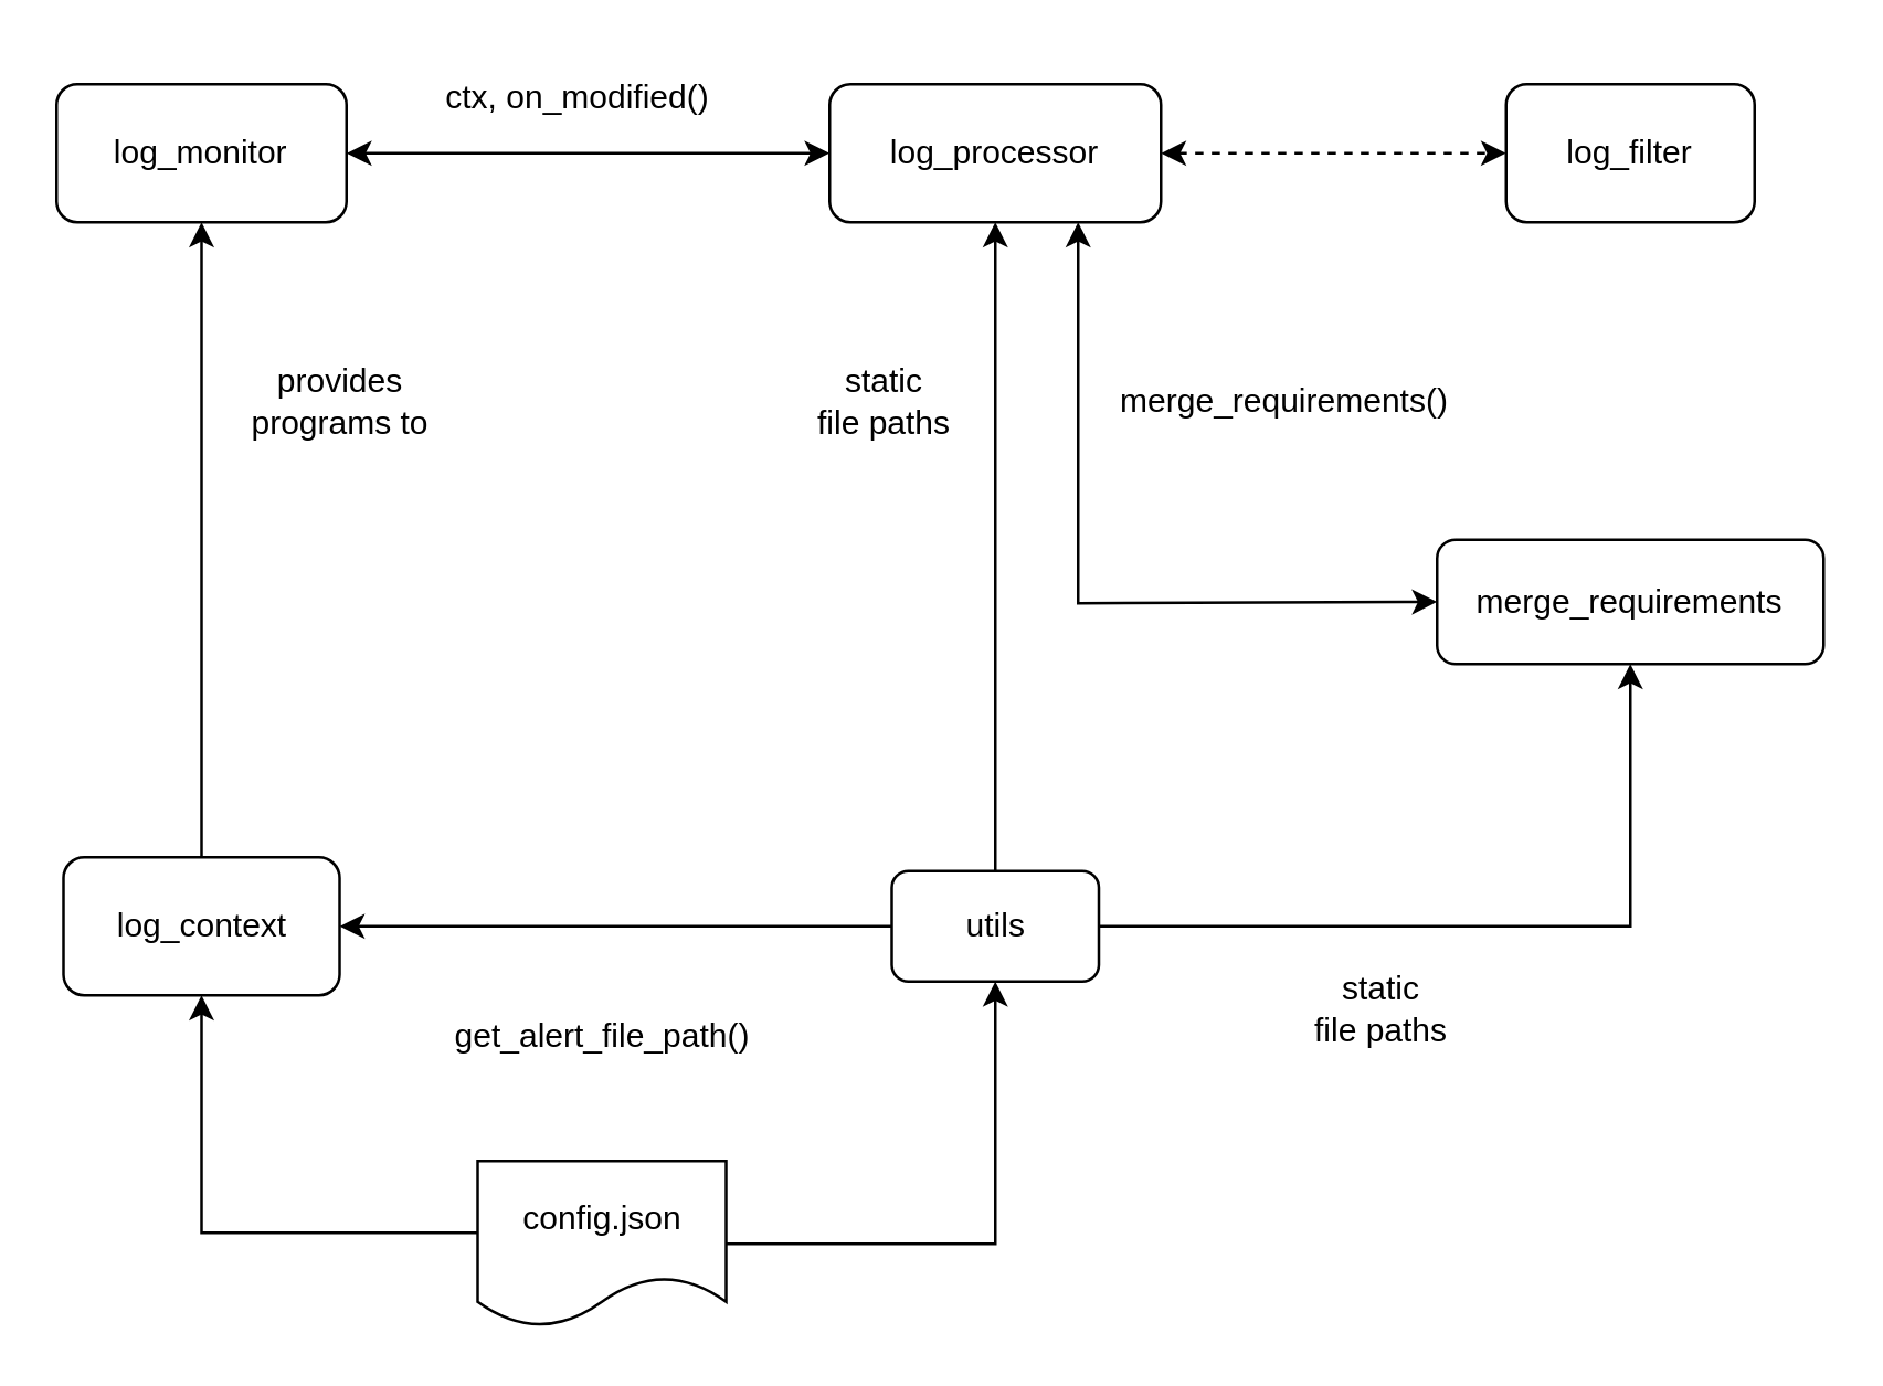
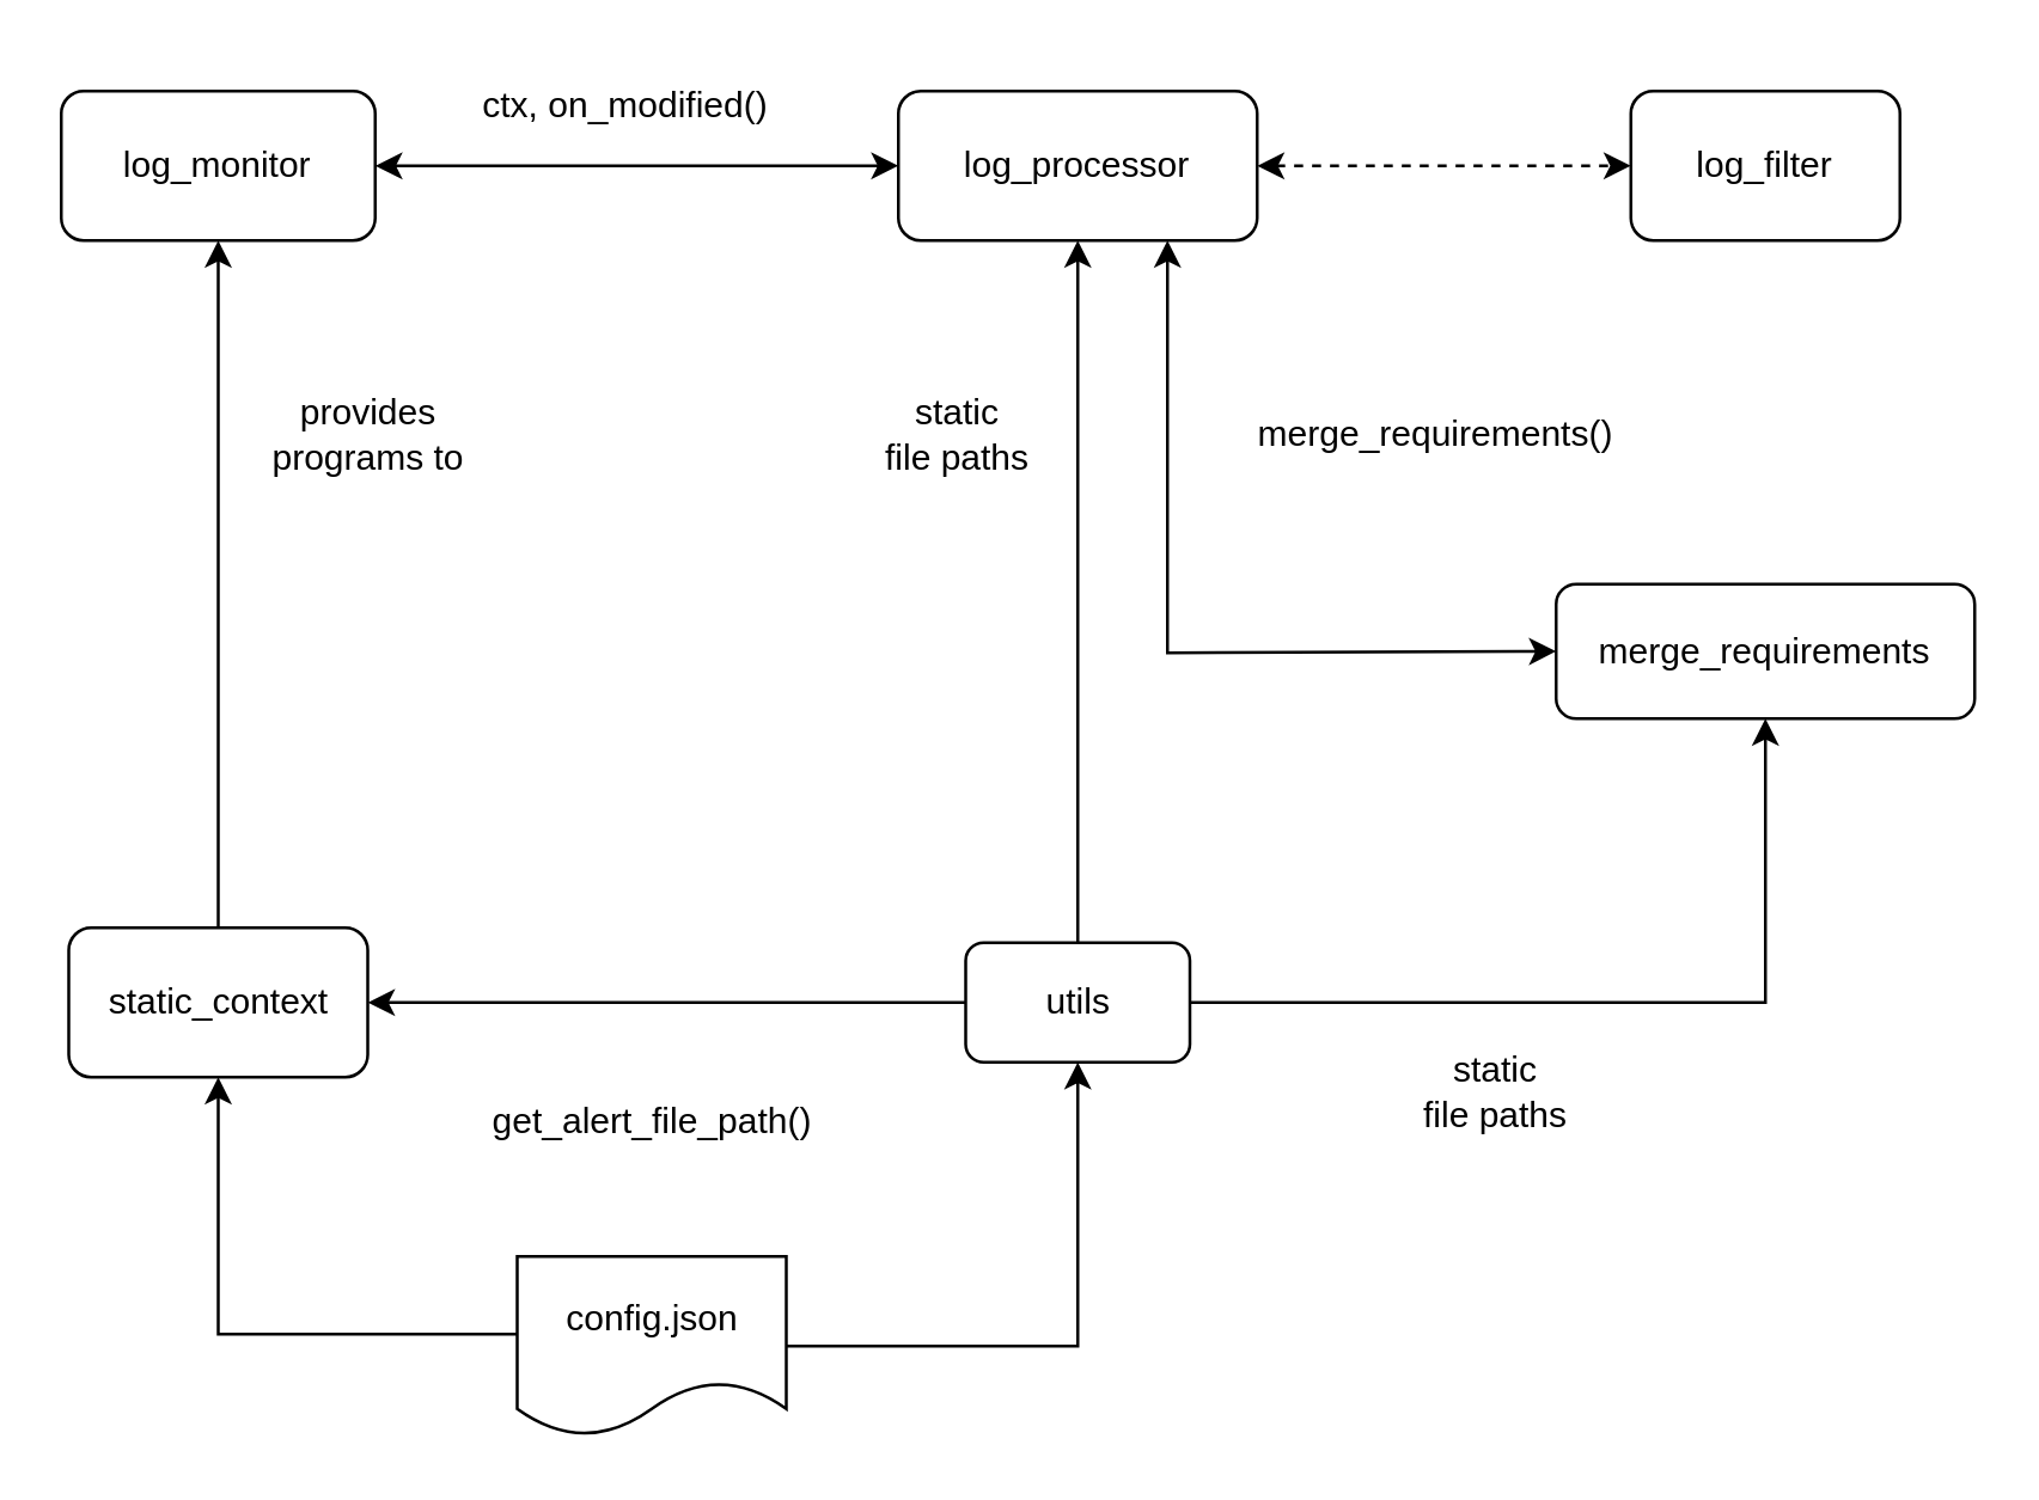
  <mxCell id="0" />
  <mxCell id="1" parent="0" />
  <mxCell id="2" style="edgeStyle=orthogonalEdgeStyle;rounded=0;orthogonalLoop=1;jettySize=auto;html=1;exitX=0.5;exitY=0;exitDx=0;exitDy=0;" parent="1" source="3" target="9" edge="1"><mxGeometry relative="1" as="geometry" /></mxCell>
- <mxCell id="3" value="log_context" style="rounded=1;whiteSpace=wrap;html=1;" parent="1" vertex="1"><mxGeometry x="22.5" y="310" width="100" height="50" as="geometry" /></mxCell>
+ <mxCell id="3" value="static_context" style="rounded=1;whiteSpace=wrap;html=1;" parent="1" vertex="1"><mxGeometry x="22.5" y="310" width="100" height="50" as="geometry" /></mxCell>
  <mxCell id="4" value="log_filter" style="rounded=1;whiteSpace=wrap;html=1;" parent="1" vertex="1"><mxGeometry x="545" y="30" width="90" height="50" as="geometry" /></mxCell>
  <mxCell id="5" style="edgeStyle=orthogonalEdgeStyle;rounded=0;orthogonalLoop=1;jettySize=auto;html=1;exitX=0;exitY=0.5;exitDx=0;exitDy=0;" parent="1" source="8" target="3" edge="1"><mxGeometry relative="1" as="geometry" /></mxCell>
  <mxCell id="6" style="edgeStyle=orthogonalEdgeStyle;rounded=0;orthogonalLoop=1;jettySize=auto;html=1;exitX=1;exitY=0.5;exitDx=0;exitDy=0;entryX=0.5;entryY=1;entryDx=0;entryDy=0;" parent="1" source="8" target="10" edge="1"><mxGeometry relative="1" as="geometry" /></mxCell>
  <mxCell id="7" style="edgeStyle=orthogonalEdgeStyle;rounded=0;orthogonalLoop=1;jettySize=auto;html=1;exitX=0.5;exitY=0;exitDx=0;exitDy=0;entryX=0.5;entryY=1;entryDx=0;entryDy=0;" parent="1" source="8" target="11" edge="1"><mxGeometry relative="1" as="geometry" /></mxCell>
  <mxCell id="8" value="utils&lt;br&gt;" style="rounded=1;whiteSpace=wrap;html=1;" parent="1" vertex="1"><mxGeometry x="322.5" y="315" width="75" height="40" as="geometry" /></mxCell>
  <mxCell id="9" value="log_monitor" style="rounded=1;whiteSpace=wrap;html=1;" parent="1" vertex="1"><mxGeometry x="20" y="30" width="105" height="50" as="geometry" /></mxCell>
  <mxCell id="10" value="merge_requirements" style="rounded=1;whiteSpace=wrap;html=1;" parent="1" vertex="1"><mxGeometry x="520" y="195" width="140" height="45" as="geometry" /></mxCell>
  <mxCell id="11" value="log_processor" style="rounded=1;whiteSpace=wrap;html=1;" parent="1" vertex="1"><mxGeometry x="300" y="30" width="120" height="50" as="geometry" /></mxCell>
  <mxCell id="12" style="edgeStyle=orthogonalEdgeStyle;rounded=0;orthogonalLoop=1;jettySize=auto;html=1;exitX=-0.001;exitY=0.434;exitDx=0;exitDy=0;entryX=0.5;entryY=1;entryDx=0;entryDy=0;exitPerimeter=0;" parent="1" source="21" target="3" edge="1"><mxGeometry relative="1" as="geometry"><mxPoint x="170" y="495" as="sourcePoint" /></mxGeometry></mxCell>
  <mxCell id="13" value="" style="endArrow=classic;startArrow=classic;html=1;rounded=0;entryX=0.75;entryY=1;entryDx=0;entryDy=0;exitX=0;exitY=0.5;exitDx=0;exitDy=0;" parent="1" source="10" target="11" edge="1"><mxGeometry width="50" height="50" relative="1" as="geometry"><mxPoint x="310" y="330" as="sourcePoint" /><mxPoint x="360" y="280" as="targetPoint" /><Array as="points"><mxPoint x="390" y="218" /></Array></mxGeometry></mxCell>
  <mxCell id="14" value="" style="endArrow=classic;startArrow=classic;html=1;rounded=0;entryX=1;entryY=0.5;entryDx=0;entryDy=0;exitX=0;exitY=0.5;exitDx=0;exitDy=0;" parent="1" source="11" target="9" edge="1"><mxGeometry width="50" height="50" relative="1" as="geometry"><mxPoint x="310" y="360" as="sourcePoint" /><mxPoint x="360" y="310" as="targetPoint" /></mxGeometry></mxCell>
  <mxCell id="15" value="" style="endArrow=classic;startArrow=classic;html=1;rounded=0;exitX=1;exitY=0.5;exitDx=0;exitDy=0;entryX=0;entryY=0.5;entryDx=0;entryDy=0;dashed=1;" parent="1" source="11" target="4" edge="1"><mxGeometry width="50" height="50" relative="1" as="geometry"><mxPoint x="450" y="70" as="sourcePoint" /><mxPoint x="500" y="20" as="targetPoint" /></mxGeometry></mxCell>
  <mxCell id="16" value="static&lt;br&gt;file paths" style="text;html=1;strokeColor=none;fillColor=none;align=center;verticalAlign=middle;whiteSpace=wrap;rounded=0;" parent="1" vertex="1"><mxGeometry x="290" y="130" width="60" height="30" as="geometry" /></mxCell>
  <mxCell id="17" value="static&lt;br&gt;file paths" style="text;html=1;strokeColor=none;fillColor=none;align=center;verticalAlign=middle;whiteSpace=wrap;rounded=0;" parent="1" vertex="1"><mxGeometry x="470" y="350" width="60" height="30" as="geometry" /></mxCell>
  <mxCell id="18" value="get_alert_file_path()" style="text;html=1;strokeColor=none;fillColor=none;align=center;verticalAlign=middle;whiteSpace=wrap;rounded=0;" parent="1" vertex="1"><mxGeometry x="152.5" y="360" width="130" height="30" as="geometry" /></mxCell>
- <mxCell id="19" value="merge_requirements()" style="text;html=1;strokeColor=none;fillColor=none;align=center;verticalAlign=middle;whiteSpace=wrap;rounded=0;" parent="1" vertex="1"><mxGeometry x="400" y="130" width="130" height="30" as="geometry" /></mxCell>
+ <mxCell id="19" value="merge_requirements()" style="text;html=1;strokeColor=none;fillColor=none;align=center;verticalAlign=middle;whiteSpace=wrap;rounded=0;" parent="1" vertex="1"><mxGeometry x="415" y="130" width="130" height="30" as="geometry" /></mxCell>
  <mxCell id="20" style="edgeStyle=orthogonalEdgeStyle;rounded=0;orthogonalLoop=1;jettySize=auto;html=1;exitX=1;exitY=0.5;exitDx=0;exitDy=0;entryX=0.5;entryY=1;entryDx=0;entryDy=0;" parent="1" source="21" target="8" edge="1"><mxGeometry relative="1" as="geometry"><mxPoint x="265" y="495" as="sourcePoint" /></mxGeometry></mxCell>
  <mxCell id="21" value="config.json" style="shape=document;whiteSpace=wrap;html=1;boundedLbl=1;" parent="1" vertex="1"><mxGeometry x="172.5" y="420" width="90" height="60" as="geometry" /></mxCell>
  <mxCell id="22" value="ctx, on_modified()" style="text;html=1;strokeColor=none;fillColor=none;align=center;verticalAlign=middle;whiteSpace=wrap;rounded=0;" parent="1" vertex="1"><mxGeometry x="155" y="20" width="107.5" height="30" as="geometry" /></mxCell>
  <mxCell id="23" value="provides&lt;br&gt;programs to" style="text;html=1;strokeColor=none;fillColor=none;align=center;verticalAlign=middle;whiteSpace=wrap;rounded=0;" parent="1" vertex="1"><mxGeometry x="82.5" y="120" width="80" height="50" as="geometry" /></mxCell>
